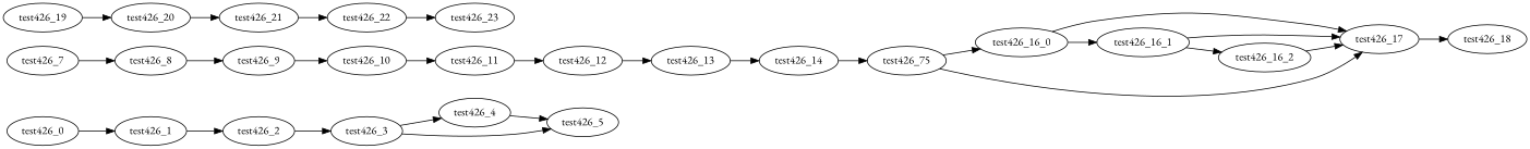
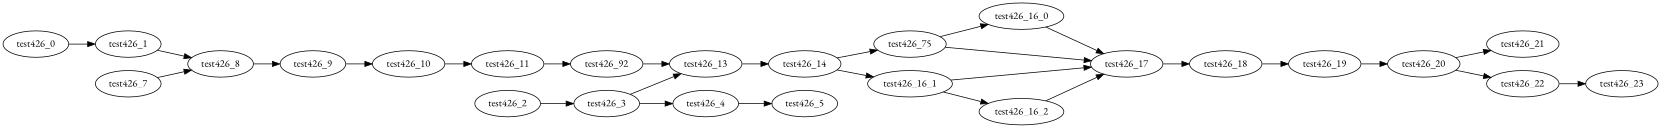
  digraph {
    fontname="EB Garamond"
    rankdir=LR
    node [fontname="EB Garamond"]
    edge [fontname="EB Garamond"]
    test426_0
    test426_1
    test426_2
    test426_3
    test426_4
    test426_5
    test426_7
    test426_8
    test426_9
    test426_10
    test426_11
-   test426_12
+   test426_12 [label=test426_92]
    test426_13
    test426_14
    n15 [label=test426_75]
    test426_16_0
    test426_17
    test426_16_1
    test426_18
    test426_16_2
    test426_19
    test426_20
    test426_21
    test426_22
    test426_23
    test426_0 -> test426_1
-   test426_1 -> test426_2
+   test426_1 -> test426_8
    test426_2 -> test426_3
    test426_3 -> test426_4
-   test426_3 -> test426_5
+   test426_3 -> test426_13
    test426_4 -> test426_5
    test426_7 -> test426_8
    test426_8 -> test426_9
    test426_9 -> test426_10
    test426_10 -> test426_11
    test426_11 -> test426_12
    test426_12 -> test426_13
    test426_13 -> test426_14
    test426_14 -> n15
    n15 -> test426_16_0
    n15 -> test426_17
    test426_16_0 -> test426_17
-   test426_16_0 -> test426_16_1
+   test426_14 -> test426_16_1
    test426_17 -> test426_18
    test426_16_1 -> test426_17
    test426_16_1 -> test426_16_2
+   test426_18 -> test426_19
    test426_16_2 -> test426_17
    test426_19 -> test426_20
    test426_20 -> test426_21
-   test426_21 -> test426_22
+   test426_20 -> test426_22
    test426_22 -> test426_23
  }
